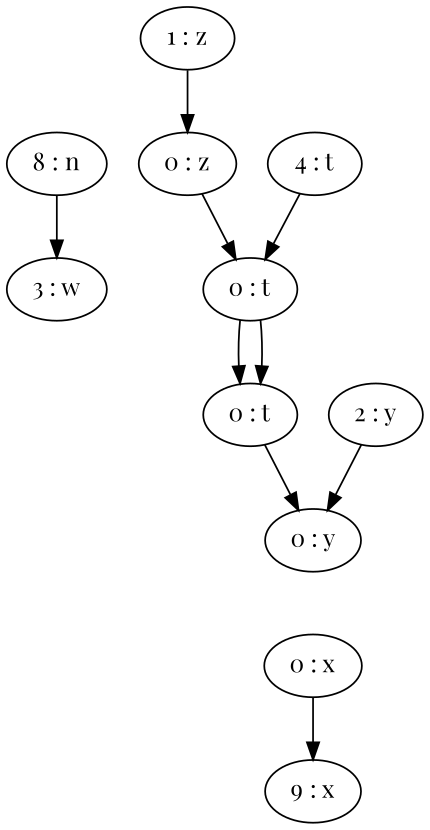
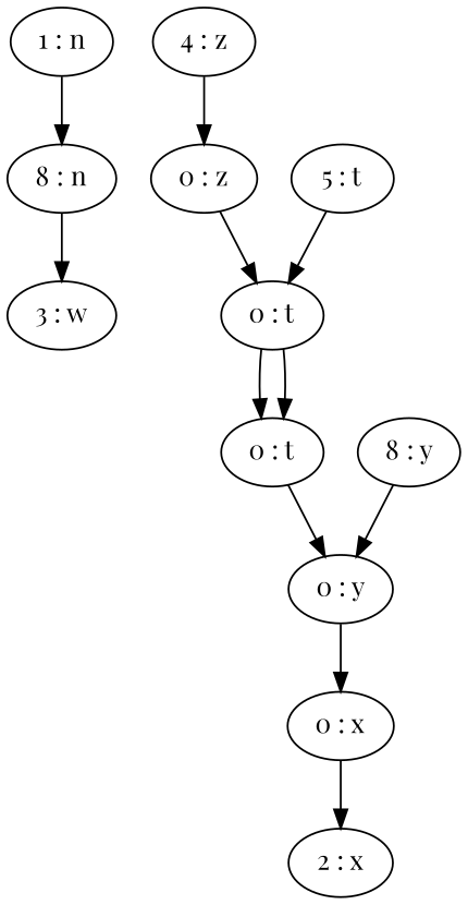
  digraph {
    fontname="Playfair Display"
    node [fontname="Playfair Display"]
    edge [fontname="Playfair Display"]
+   n1 [label="1 : n"]
    n2 [label="8 : n"]
    n3 [label="3 : w"]
-   n4 [label="1 : z"]
+   n4 [label="4 : z"]
    n5 [label="0 : z"]
-   n6 [label="4 : t"]
+   n6 [label="5 : t"]
    n7 [label="0 : t"]
    n8 [label="0 : t"]
-   n9 [label="2 : y"]
+   n9 [label="8 : y"]
    n10 [label="0 : y"]
    n11 [label="0 : x"]
-   n12 [label="9 : x"]
+   n12 [label="2 : x"]
+   n1 -> n2
    n2 -> n3
    n4 -> n5
    n5 -> n7
    n6 -> n7
    n7 -> n8
    n7 -> n8
    n8 -> n10
    n9 -> n10
+   n10 -> n11
    n11 -> n12
  }
